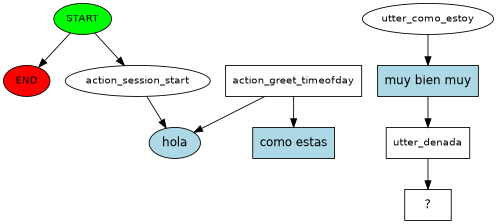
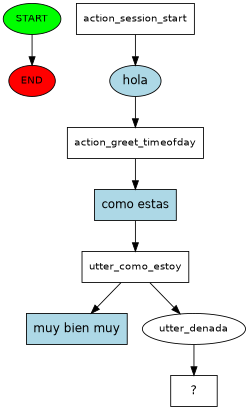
  digraph {
    fontname="DejaVu Sans"
    node [fontname="DejaVu Sans" fontsize=12]
    edge [fontname="DejaVu Sans"]
    n1 [fillcolor=green label=START style=filled]
    n2 [fillcolor=red label=END style=filled]
-   n3 [label=action_session_start]
+   n3 [label=action_session_start shape=box]
    n4 [fillcolor=lightblue label=hola shape=ellipse style=filled fontsize=""]
    n5 [label=action_greet_timeofday shape=box]
    n6 [fillcolor=lightblue label="como estas" shape=rect style=filled fontsize=""]
-   n7 [label=utter_como_estoy]
+   n7 [label=utter_como_estoy shape=box]
    n8 [fillcolor=lightblue label="muy bien muy" shape=rect style=filled fontsize=""]
-   n9 [label=utter_denada shape=box]
+   n9 [label=utter_denada]
    n10 [label="  ?  " shape=rect fontsize=""]
    n1 -> n2
-   n1 -> n3
    n3 -> n4
-   n5 -> n4
+   n4 -> n5
    n5 -> n6
+   n6 -> n7
    n7 -> n8
-   n8 -> n9
+   n7 -> n9
    n9 -> n10
  }
